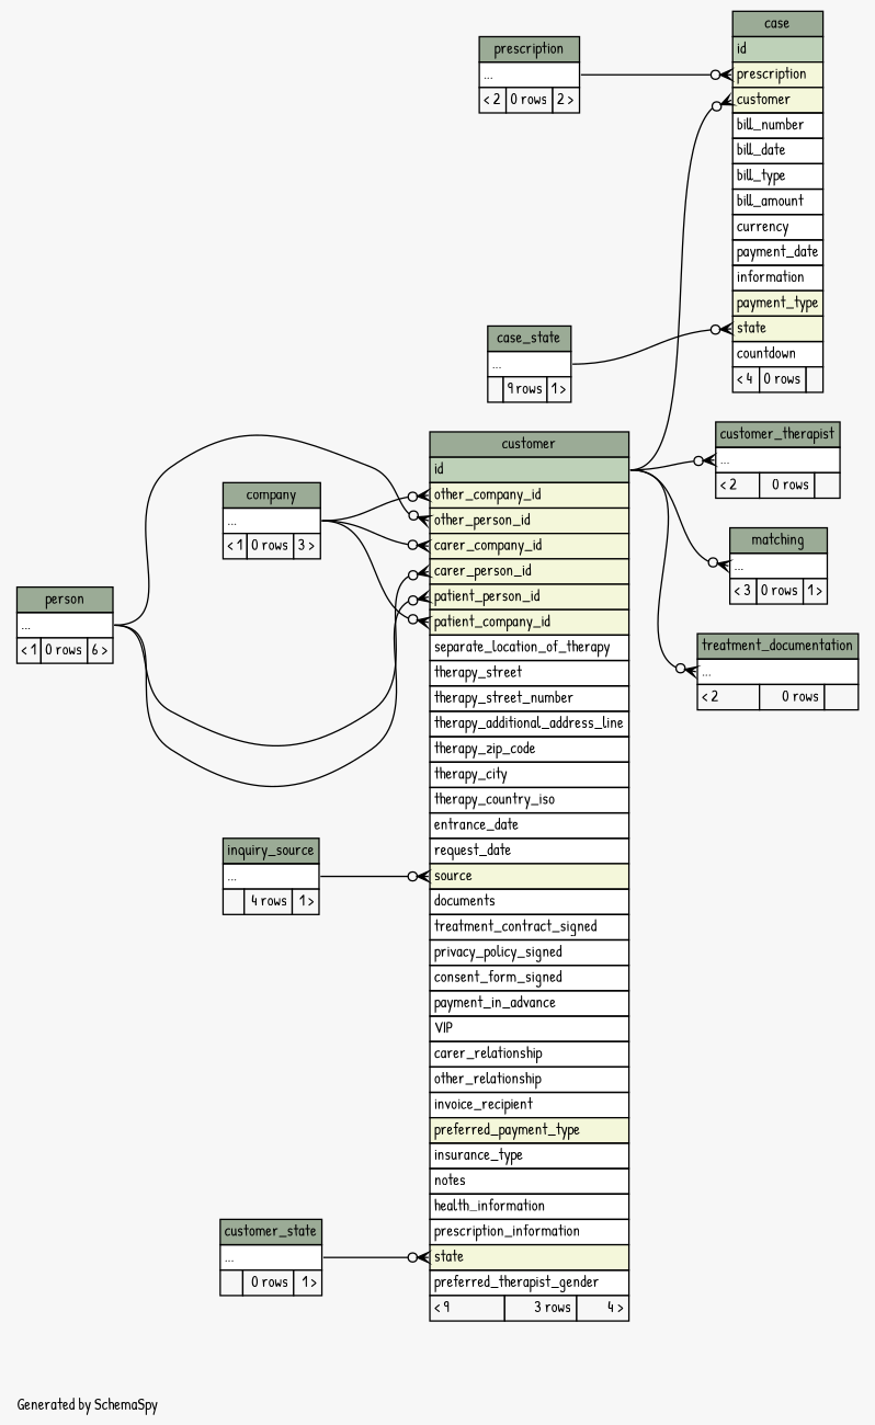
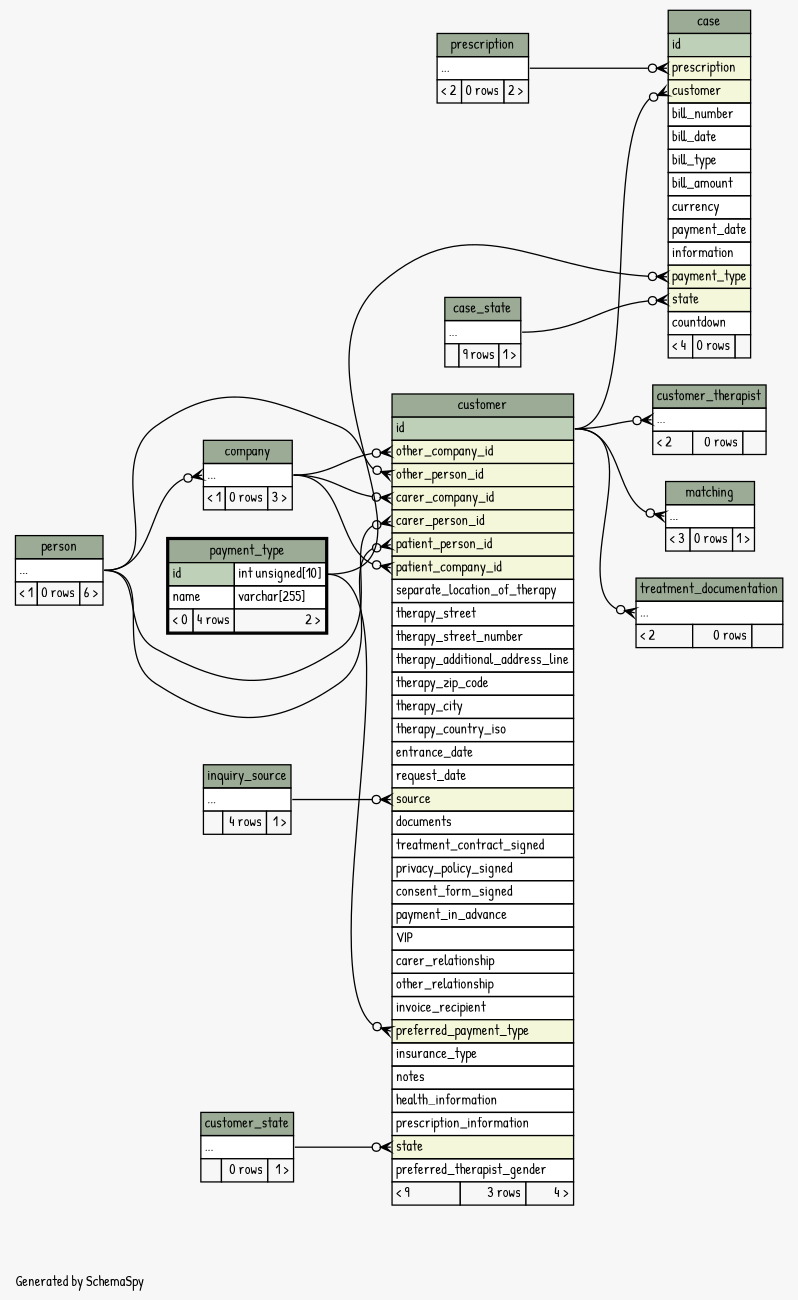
  digraph {
    bgcolor="#f7f7f7"
    fontname="Patrick Hand"
    fontsize=11
    label="\nGenerated by SchemaSpy"
    labeljust=l
    nodesep=0.18
    rankdir=RL
    ranksep=0.46
    node [fontname="Patrick Hand" fontsize=11 shape=plaintext]
    edge [arrowhead=none arrowsize=0.8 arrowtail=crowodot dir=back fontname="Patrick Hand" headport="elipses:e" tailport="elipses:w"]
    n1 [label=<     <TABLE BORDER="0" CELLBORDER="1" CELLSPACING="0" BGCOLOR="#ffffff">       <TR><TD COLSPAN="3" BGCOLOR="#9bab96" ALIGN="CENTER">case</TD></TR>       <TR><TD PORT="id" COLSPAN="3" BGCOLOR="#bed1b8" ALIGN="LEFT">id</TD></TR>       <TR><TD PORT="prescription" COLSPAN="3" BGCOLOR="#f4f7da" ALIGN="LEFT">prescription</TD></TR>       <TR><TD PORT="customer" COLSPAN="3" BGCOLOR="#f4f7da" ALIGN="LEFT">customer</TD></TR>       <TR><TD PORT="bill_number" COLSPAN="3" ALIGN="LEFT">bill_number</TD></TR>       <TR><TD PORT="bill_date" COLSPAN="3" ALIGN="LEFT">bill_date</TD></TR>       <TR><TD PORT="bill_type" COLSPAN="3" ALIGN="LEFT">bill_type</TD></TR>       <TR><TD PORT="bill_amount" COLSPAN="3" ALIGN="LEFT">bill_amount</TD></TR>       <TR><TD PORT="currency" COLSPAN="3" ALIGN="LEFT">currency</TD></TR>       <TR><TD PORT="payment_date" COLSPAN="3" ALIGN="LEFT">payment_date</TD></TR>       <TR><TD PORT="information" COLSPAN="3" ALIGN="LEFT">information</TD></TR>       <TR><TD PORT="payment_type" COLSPAN="3" BGCOLOR="#f4f7da" ALIGN="LEFT">payment_type</TD></TR>       <TR><TD PORT="state" COLSPAN="3" BGCOLOR="#f4f7da" ALIGN="LEFT">state</TD></TR>       <TR><TD PORT="countdown" COLSPAN="3" ALIGN="LEFT">countdown</TD></TR>       <TR><TD ALIGN="LEFT" BGCOLOR="#f7f7f7">&lt; 4</TD><TD ALIGN="RIGHT" BGCOLOR="#f7f7f7">0 rows</TD><TD ALIGN="RIGHT" BGCOLOR="#f7f7f7">  </TD></TR>     </TABLE>>]
    n2 [label=<     <TABLE BORDER="0" CELLBORDER="1" CELLSPACING="0" BGCOLOR="#ffffff">       <TR><TD COLSPAN="3" BGCOLOR="#9bab96" ALIGN="CENTER">customer</TD></TR>       <TR><TD PORT="id" COLSPAN="3" BGCOLOR="#bed1b8" ALIGN="LEFT">id</TD></TR>       <TR><TD PORT="other_company_id" COLSPAN="3" BGCOLOR="#f4f7da" ALIGN="LEFT">other_company_id</TD></TR>       <TR><TD PORT="other_person_id" COLSPAN="3" BGCOLOR="#f4f7da" ALIGN="LEFT">other_person_id</TD></TR>       <TR><TD PORT="carer_company_id" COLSPAN="3" BGCOLOR="#f4f7da" ALIGN="LEFT">carer_company_id</TD></TR>       <TR><TD PORT="carer_person_id" COLSPAN="3" BGCOLOR="#f4f7da" ALIGN="LEFT">carer_person_id</TD></TR>       <TR><TD PORT="patient_person_id" COLSPAN="3" BGCOLOR="#f4f7da" ALIGN="LEFT">patient_person_id</TD></TR>       <TR><TD PORT="patient_company_id" COLSPAN="3" BGCOLOR="#f4f7da" ALIGN="LEFT">patient_company_id</TD></TR>       <TR><TD PORT="separate_location_of_therapy" COLSPAN="3" ALIGN="LEFT">separate_location_of_therapy</TD></TR>       <TR><TD PORT="therapy_street" COLSPAN="3" ALIGN="LEFT">therapy_street</TD></TR>       <TR><TD PORT="therapy_street_number" COLSPAN="3" ALIGN="LEFT">therapy_street_number</TD></TR>       <TR><TD PORT="therapy_additional_address_line" COLSPAN="3" ALIGN="LEFT">therapy_additional_address_line</TD></TR>       <TR><TD PORT="therapy_zip_code" COLSPAN="3" ALIGN="LEFT">therapy_zip_code</TD></TR>       <TR><TD PORT="therapy_city" COLSPAN="3" ALIGN="LEFT">therapy_city</TD></TR>       <TR><TD PORT="therapy_country_iso" COLSPAN="3" ALIGN="LEFT">therapy_country_iso</TD></TR>       <TR><TD PORT="entrance_date" COLSPAN="3" ALIGN="LEFT">entrance_date</TD></TR>       <TR><TD PORT="request_date" COLSPAN="3" ALIGN="LEFT">request_date</TD></TR>       <TR><TD PORT="source" COLSPAN="3" BGCOLOR="#f4f7da" ALIGN="LEFT">source</TD></TR>       <TR><TD PORT="documents" COLSPAN="3" ALIGN="LEFT">documents</TD></TR>       <TR><TD PORT="treatment_contract_signed" COLSPAN="3" ALIGN="LEFT">treatment_contract_signed</TD></TR>       <TR><TD PORT="privacy_policy_signed" COLSPAN="3" ALIGN="LEFT">privacy_policy_signed</TD></TR>       <TR><TD PORT="consent_form_signed" COLSPAN="3" ALIGN="LEFT">consent_form_signed</TD></TR>       <TR><TD PORT="payment_in_advance" COLSPAN="3" ALIGN="LEFT">payment_in_advance</TD></TR>       <TR><TD PORT="VIP" COLSPAN="3" ALIGN="LEFT">VIP</TD></TR>       <TR><TD PORT="carer_relationship" COLSPAN="3" ALIGN="LEFT">carer_relationship</TD></TR>       <TR><TD PORT="other_relationship" COLSPAN="3" ALIGN="LEFT">other_relationship</TD></TR>       <TR><TD PORT="invoice_recipient" COLSPAN="3" ALIGN="LEFT">invoice_recipient</TD></TR>       <TR><TD PORT="preferred_payment_type" COLSPAN="3" BGCOLOR="#f4f7da" ALIGN="LEFT">preferred_payment_type</TD></TR>       <TR><TD PORT="insurance_type" COLSPAN="3" ALIGN="LEFT">insurance_type</TD></TR>       <TR><TD PORT="notes" COLSPAN="3" ALIGN="LEFT">notes</TD></TR>       <TR><TD PORT="health_information" COLSPAN="3" ALIGN="LEFT">health_information</TD></TR>       <TR><TD PORT="prescription_information" COLSPAN="3" ALIGN="LEFT">prescription_information</TD></TR>       <TR><TD PORT="state" COLSPAN="3" BGCOLOR="#f4f7da" ALIGN="LEFT">state</TD></TR>       <TR><TD PORT="preferred_therapist_gender" COLSPAN="3" ALIGN="LEFT">preferred_therapist_gender</TD></TR>       <TR><TD ALIGN="LEFT" BGCOLOR="#f7f7f7">&lt; 9</TD><TD ALIGN="RIGHT" BGCOLOR="#f7f7f7">3 rows</TD><TD ALIGN="RIGHT" BGCOLOR="#f7f7f7">4 &gt;</TD></TR>     </TABLE>>]
+   n3 [label=<     <TABLE BORDER="2" CELLBORDER="1" CELLSPACING="0" BGCOLOR="#ffffff">       <TR><TD COLSPAN="3" BGCOLOR="#9bab96" ALIGN="CENTER">payment_type</TD></TR>       <TR><TD PORT="id" COLSPAN="2" BGCOLOR="#bed1b8" ALIGN="LEFT">id</TD><TD PORT="id.type" ALIGN="LEFT">int unsigned[10]</TD></TR>       <TR><TD PORT="name" COLSPAN="2" ALIGN="LEFT">name</TD><TD PORT="name.type" ALIGN="LEFT">varchar[255]</TD></TR>       <TR><TD ALIGN="LEFT" BGCOLOR="#f7f7f7">&lt; 0</TD><TD ALIGN="RIGHT" BGCOLOR="#f7f7f7">4 rows</TD><TD ALIGN="RIGHT" BGCOLOR="#f7f7f7">2 &gt;</TD></TR>     </TABLE>>]
    n4 [label=<     <TABLE BORDER="0" CELLBORDER="1" CELLSPACING="0" BGCOLOR="#ffffff">       <TR><TD COLSPAN="3" BGCOLOR="#9bab96" ALIGN="CENTER">prescription</TD></TR>       <TR><TD PORT="elipses" COLSPAN="3" ALIGN="LEFT">...</TD></TR>       <TR><TD ALIGN="LEFT" BGCOLOR="#f7f7f7">&lt; 2</TD><TD ALIGN="RIGHT" BGCOLOR="#f7f7f7">0 rows</TD><TD ALIGN="RIGHT" BGCOLOR="#f7f7f7">2 &gt;</TD></TR>     </TABLE>>]
    n5 [label=<     <TABLE BORDER="0" CELLBORDER="1" CELLSPACING="0" BGCOLOR="#ffffff">       <TR><TD COLSPAN="3" BGCOLOR="#9bab96" ALIGN="CENTER">case_state</TD></TR>       <TR><TD PORT="elipses" COLSPAN="3" ALIGN="LEFT">...</TD></TR>       <TR><TD ALIGN="LEFT" BGCOLOR="#f7f7f7">  </TD><TD ALIGN="RIGHT" BGCOLOR="#f7f7f7">9 rows</TD><TD ALIGN="RIGHT" BGCOLOR="#f7f7f7">1 &gt;</TD></TR>     </TABLE>>]
    n6 [label=<     <TABLE BORDER="0" CELLBORDER="1" CELLSPACING="0" BGCOLOR="#ffffff">       <TR><TD COLSPAN="3" BGCOLOR="#9bab96" ALIGN="CENTER">company</TD></TR>       <TR><TD PORT="elipses" COLSPAN="3" ALIGN="LEFT">...</TD></TR>       <TR><TD ALIGN="LEFT" BGCOLOR="#f7f7f7">&lt; 1</TD><TD ALIGN="RIGHT" BGCOLOR="#f7f7f7">0 rows</TD><TD ALIGN="RIGHT" BGCOLOR="#f7f7f7">3 &gt;</TD></TR>     </TABLE>>]
    n7 [label=<     <TABLE BORDER="0" CELLBORDER="1" CELLSPACING="0" BGCOLOR="#ffffff">       <TR><TD COLSPAN="3" BGCOLOR="#9bab96" ALIGN="CENTER">person</TD></TR>       <TR><TD PORT="elipses" COLSPAN="3" ALIGN="LEFT">...</TD></TR>       <TR><TD ALIGN="LEFT" BGCOLOR="#f7f7f7">&lt; 1</TD><TD ALIGN="RIGHT" BGCOLOR="#f7f7f7">0 rows</TD><TD ALIGN="RIGHT" BGCOLOR="#f7f7f7">6 &gt;</TD></TR>     </TABLE>>]
    n8 [label=<     <TABLE BORDER="0" CELLBORDER="1" CELLSPACING="0" BGCOLOR="#ffffff">       <TR><TD COLSPAN="3" BGCOLOR="#9bab96" ALIGN="CENTER">inquiry_source</TD></TR>       <TR><TD PORT="elipses" COLSPAN="3" ALIGN="LEFT">...</TD></TR>       <TR><TD ALIGN="LEFT" BGCOLOR="#f7f7f7">  </TD><TD ALIGN="RIGHT" BGCOLOR="#f7f7f7">4 rows</TD><TD ALIGN="RIGHT" BGCOLOR="#f7f7f7">1 &gt;</TD></TR>     </TABLE>>]
    n9 [label=<     <TABLE BORDER="0" CELLBORDER="1" CELLSPACING="0" BGCOLOR="#ffffff">       <TR><TD COLSPAN="3" BGCOLOR="#9bab96" ALIGN="CENTER">customer_state</TD></TR>       <TR><TD PORT="elipses" COLSPAN="3" ALIGN="LEFT">...</TD></TR>       <TR><TD ALIGN="LEFT" BGCOLOR="#f7f7f7">  </TD><TD ALIGN="RIGHT" BGCOLOR="#f7f7f7">0 rows</TD><TD ALIGN="RIGHT" BGCOLOR="#f7f7f7">1 &gt;</TD></TR>     </TABLE>>]
    n10 [label=<     <TABLE BORDER="0" CELLBORDER="1" CELLSPACING="0" BGCOLOR="#ffffff">       <TR><TD COLSPAN="3" BGCOLOR="#9bab96" ALIGN="CENTER">customer_therapist</TD></TR>       <TR><TD PORT="elipses" COLSPAN="3" ALIGN="LEFT">...</TD></TR>       <TR><TD ALIGN="LEFT" BGCOLOR="#f7f7f7">&lt; 2</TD><TD ALIGN="RIGHT" BGCOLOR="#f7f7f7">0 rows</TD><TD ALIGN="RIGHT" BGCOLOR="#f7f7f7">  </TD></TR>     </TABLE>>]
    n11 [label=<     <TABLE BORDER="0" CELLBORDER="1" CELLSPACING="0" BGCOLOR="#ffffff">       <TR><TD COLSPAN="3" BGCOLOR="#9bab96" ALIGN="CENTER">matching</TD></TR>       <TR><TD PORT="elipses" COLSPAN="3" ALIGN="LEFT">...</TD></TR>       <TR><TD ALIGN="LEFT" BGCOLOR="#f7f7f7">&lt; 3</TD><TD ALIGN="RIGHT" BGCOLOR="#f7f7f7">0 rows</TD><TD ALIGN="RIGHT" BGCOLOR="#f7f7f7">1 &gt;</TD></TR>     </TABLE>>]
    n12 [label=<     <TABLE BORDER="0" CELLBORDER="1" CELLSPACING="0" BGCOLOR="#ffffff">       <TR><TD COLSPAN="3" BGCOLOR="#9bab96" ALIGN="CENTER">treatment_documentation</TD></TR>       <TR><TD PORT="elipses" COLSPAN="3" ALIGN="LEFT">...</TD></TR>       <TR><TD ALIGN="LEFT" BGCOLOR="#f7f7f7">&lt; 2</TD><TD ALIGN="RIGHT" BGCOLOR="#f7f7f7">0 rows</TD><TD ALIGN="RIGHT" BGCOLOR="#f7f7f7">  </TD></TR>     </TABLE>>]
    n1 -> n2 [headport="id:e" tailport="customer:w"]
+   n1 -> n3 [headport="id.type:e" tailport="payment_type:w"]
    n1 -> n4 [tailport="prescription:w"]
    n1 -> n5 [tailport="state:w"]
+   n2 -> n3 [headport="id.type:e" tailport="preferred_payment_type:w"]
    n2 -> n6 [tailport="carer_company_id:w"]
    n2 -> n6 [tailport="other_company_id:w"]
    n2 -> n6 [tailport="patient_company_id:w"]
    n2 -> n7 [tailport="carer_person_id:w"]
    n2 -> n7 [tailport="other_person_id:w"]
    n2 -> n7 [tailport="patient_person_id:w"]
    n2 -> n8 [tailport="source:w"]
    n2 -> n9 [tailport="state:w"]
+   n6 -> n7
    n10 -> n2 [headport="id:e"]
    n11 -> n2 [headport="id:e"]
    n12 -> n2 [headport="id:e"]
  }
